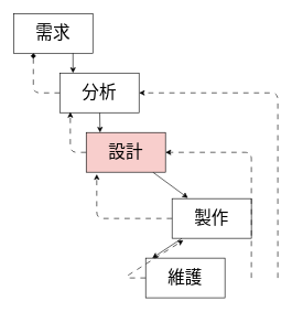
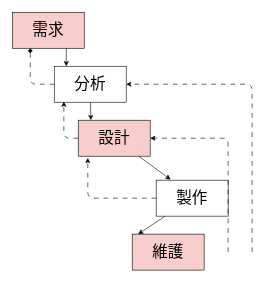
  <mxCell id="0" />
  <mxCell id="1" parent="0" />
- <mxCell id="2" value="&lt;font style=&quot;font-size: 26px;&quot;&gt;需求&lt;/font&gt;" style="rounded=0;whiteSpace=wrap;html=1;" vertex="1" parent="1"><mxGeometry x="20" y="20" width="120" height="60" as="geometry" /></mxCell>
+ <mxCell id="2" value="&lt;font style=&quot;font-size: 26px;&quot;&gt;需求&lt;/font&gt;" style="rounded=0;whiteSpace=wrap;html=1;fillColor=#f8cecc;" vertex="1" parent="1"><mxGeometry x="20" y="20" width="120" height="60" as="geometry" /></mxCell>
  <mxCell id="3" value="" style="edgeStyle=none;html=1;fontSize=26;entryX=0.175;entryY=0;entryDx=0;entryDy=0;entryPerimeter=0;" edge="1" parent="1" source="4" target="7"><mxGeometry relative="1" as="geometry" /></mxCell>
  <mxCell id="4" value="&lt;font style=&quot;font-size: 26px;&quot;&gt;分析&lt;/font&gt;" style="rounded=0;whiteSpace=wrap;html=1;" vertex="1" parent="1"><mxGeometry x="90" y="110" width="120" height="60" as="geometry" /></mxCell>
- <mxCell id="5" value="&lt;font style=&quot;font-size: 26px;&quot;&gt;維護&lt;/font&gt;" style="rounded=0;whiteSpace=wrap;html=1;" vertex="1" parent="1"><mxGeometry x="220" y="390" width="120" height="60" as="geometry" /></mxCell>
+ <mxCell id="5" value="&lt;font style=&quot;font-size: 26px;&quot;&gt;維護&lt;/font&gt;" style="rounded=0;whiteSpace=wrap;html=1;fillColor=#f8cecc;" vertex="1" parent="1"><mxGeometry x="220" y="390" width="120" height="60" as="geometry" /></mxCell>
  <mxCell id="6" value="" style="edgeStyle=none;html=1;fontSize=26;entryX=0.2;entryY=-0.017;entryDx=0;entryDy=0;entryPerimeter=0;" edge="1" parent="1" source="7" target="9"><mxGeometry relative="1" as="geometry" /></mxCell>
  <mxCell id="7" value="&lt;font style=&quot;font-size: 26px;&quot;&gt;設計&lt;/font&gt;" style="rounded=0;whiteSpace=wrap;html=1;fillColor=#f8cecc;" vertex="1" parent="1"><mxGeometry x="130" y="200" width="120" height="60" as="geometry" /></mxCell>
  <mxCell id="8" value="" style="edgeStyle=none;html=1;fontSize=26;" edge="1" parent="1" source="9"><mxGeometry relative="1" as="geometry"><mxPoint x="230" y="390" as="targetPoint" /></mxGeometry></mxCell>
  <mxCell id="9" value="&lt;font style=&quot;font-size: 26px;&quot;&gt;製作&lt;/font&gt;" style="rounded=0;whiteSpace=wrap;html=1;" vertex="1" parent="1"><mxGeometry x="260" y="300" width="120" height="60" as="geometry" /></mxCell>
  <mxCell id="10" value="" style="endArrow=classic;html=1;fontSize=26;" edge="1" parent="1"><mxGeometry width="50" height="50" relative="1" as="geometry"><mxPoint x="110" y="80" as="sourcePoint" /><mxPoint x="110" y="110" as="targetPoint" /></mxGeometry></mxCell>
  <mxCell id="11" value="" style="endArrow=classic;html=1;fontSize=26;entryX=1;entryY=0.5;entryDx=0;entryDy=0;dashed=1;dashPattern=8 8;" edge="1" parent="1" target="4"><mxGeometry width="50" height="50" relative="1" as="geometry"><mxPoint x="420" y="420" as="sourcePoint" /><mxPoint x="420" y="270" as="targetPoint" /><Array as="points"><mxPoint x="420" y="140" /></Array></mxGeometry></mxCell>
  <mxCell id="12" value="" style="endArrow=classic;html=1;dashed=1;dashPattern=8 8;fontSize=26;entryX=1;entryY=0.5;entryDx=0;entryDy=0;" edge="1" parent="1" target="7"><mxGeometry width="50" height="50" relative="1" as="geometry"><mxPoint x="380" y="420" as="sourcePoint" /><mxPoint x="340" y="250" as="targetPoint" /><Array as="points"><mxPoint x="380" y="230" /></Array></mxGeometry></mxCell>
- <mxCell id="13" value="" style="endArrow=classic;html=1;dashed=1;dashPattern=8 8;fontSize=26;exitX=0;exitY=0.5;exitDx=0;exitDy=0;entryX=0.142;entryY=1.05;entryDx=0;entryDy=0;entryPerimeter=0;" edge="1" parent="1" source="5" target="9"><mxGeometry width="50" height="50" relative="1" as="geometry"><mxPoint x="290" y="300" as="sourcePoint" /><mxPoint x="340" y="250" as="targetPoint" /><Array as="points"><mxPoint x="187" y="420" /></Array></mxGeometry></mxCell>
  <mxCell id="14" value="" style="endArrow=classic;html=1;dashed=1;dashPattern=8 8;fontSize=26;exitX=0;exitY=0.5;exitDx=0;exitDy=0;entryX=0.133;entryY=1.05;entryDx=0;entryDy=0;entryPerimeter=0;" edge="1" parent="1" source="9" target="7"><mxGeometry width="50" height="50" relative="1" as="geometry"><mxPoint x="290" y="300" as="sourcePoint" /><mxPoint x="330" y="250" as="targetPoint" /><Array as="points"><mxPoint x="146" y="330" /></Array></mxGeometry></mxCell>
  <mxCell id="15" value="" style="endArrow=classic;html=1;dashed=1;dashPattern=8 8;fontSize=26;exitX=0;exitY=0.5;exitDx=0;exitDy=0;entryX=0.133;entryY=0.983;entryDx=0;entryDy=0;entryPerimeter=0;" edge="1" parent="1" source="7" target="4"><mxGeometry width="50" height="50" relative="1" as="geometry"><mxPoint x="290" y="300" as="sourcePoint" /><mxPoint x="340" y="250" as="targetPoint" /><Array as="points"><mxPoint x="106" y="230" /></Array></mxGeometry></mxCell>
  <mxCell id="16" value="" style="endArrow=diamond;html=1;dashed=1;dashPattern=8 8;fontSize=26;exitX=0;exitY=0.5;exitDx=0;exitDy=0;entryX=0.25;entryY=1;entryDx=0;entryDy=0;" edge="1" parent="1" source="4" target="2"><mxGeometry width="50" height="50" relative="1" as="geometry"><mxPoint x="290" y="300" as="sourcePoint" /><mxPoint x="340" y="250" as="targetPoint" /><Array as="points"><mxPoint x="50" y="140" /></Array></mxGeometry></mxCell>
